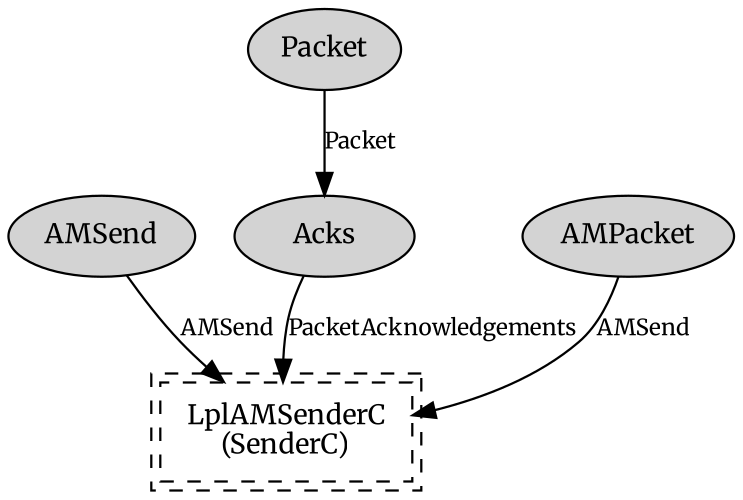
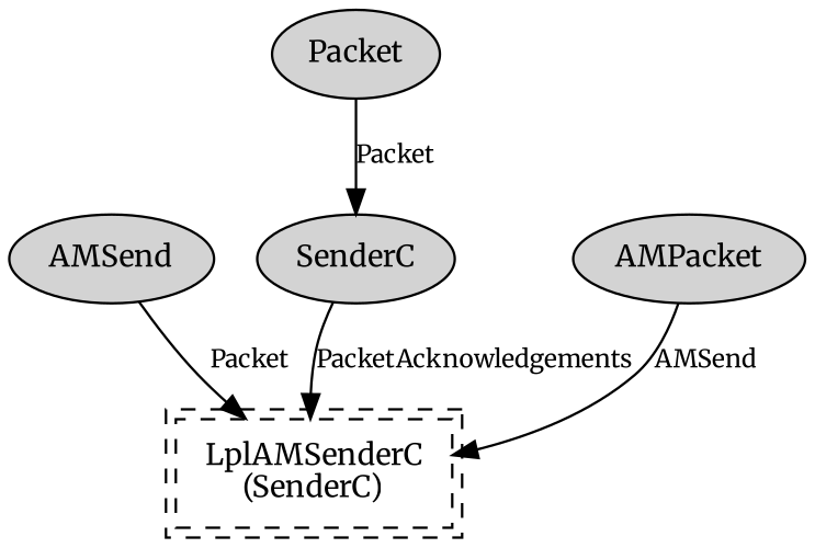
  digraph {
    fontname=Merriweather
    node [fontname=Merriweather fontsize=12 shape=ellipse style=filled]
    edge [fontname=Merriweather fontsize=10]
    n1 [label=AMSend]
    n2 [label="LplAMSenderC\n(SenderC)" peripheries=2 shape=box style=dashed]
    n3 [label=Packet]
-   n4 [label=Acks]
+   n4 [label=SenderC]
    n5 [label=AMPacket]
-   n1 -> n2 [label=AMSend]
+   n1 -> n2 [label=Packet]
    n3 -> n4 [label=Packet]
    n4 -> n2 [label=PacketAcknowledgements]
    n5 -> n2 [label=AMSend]
  }
